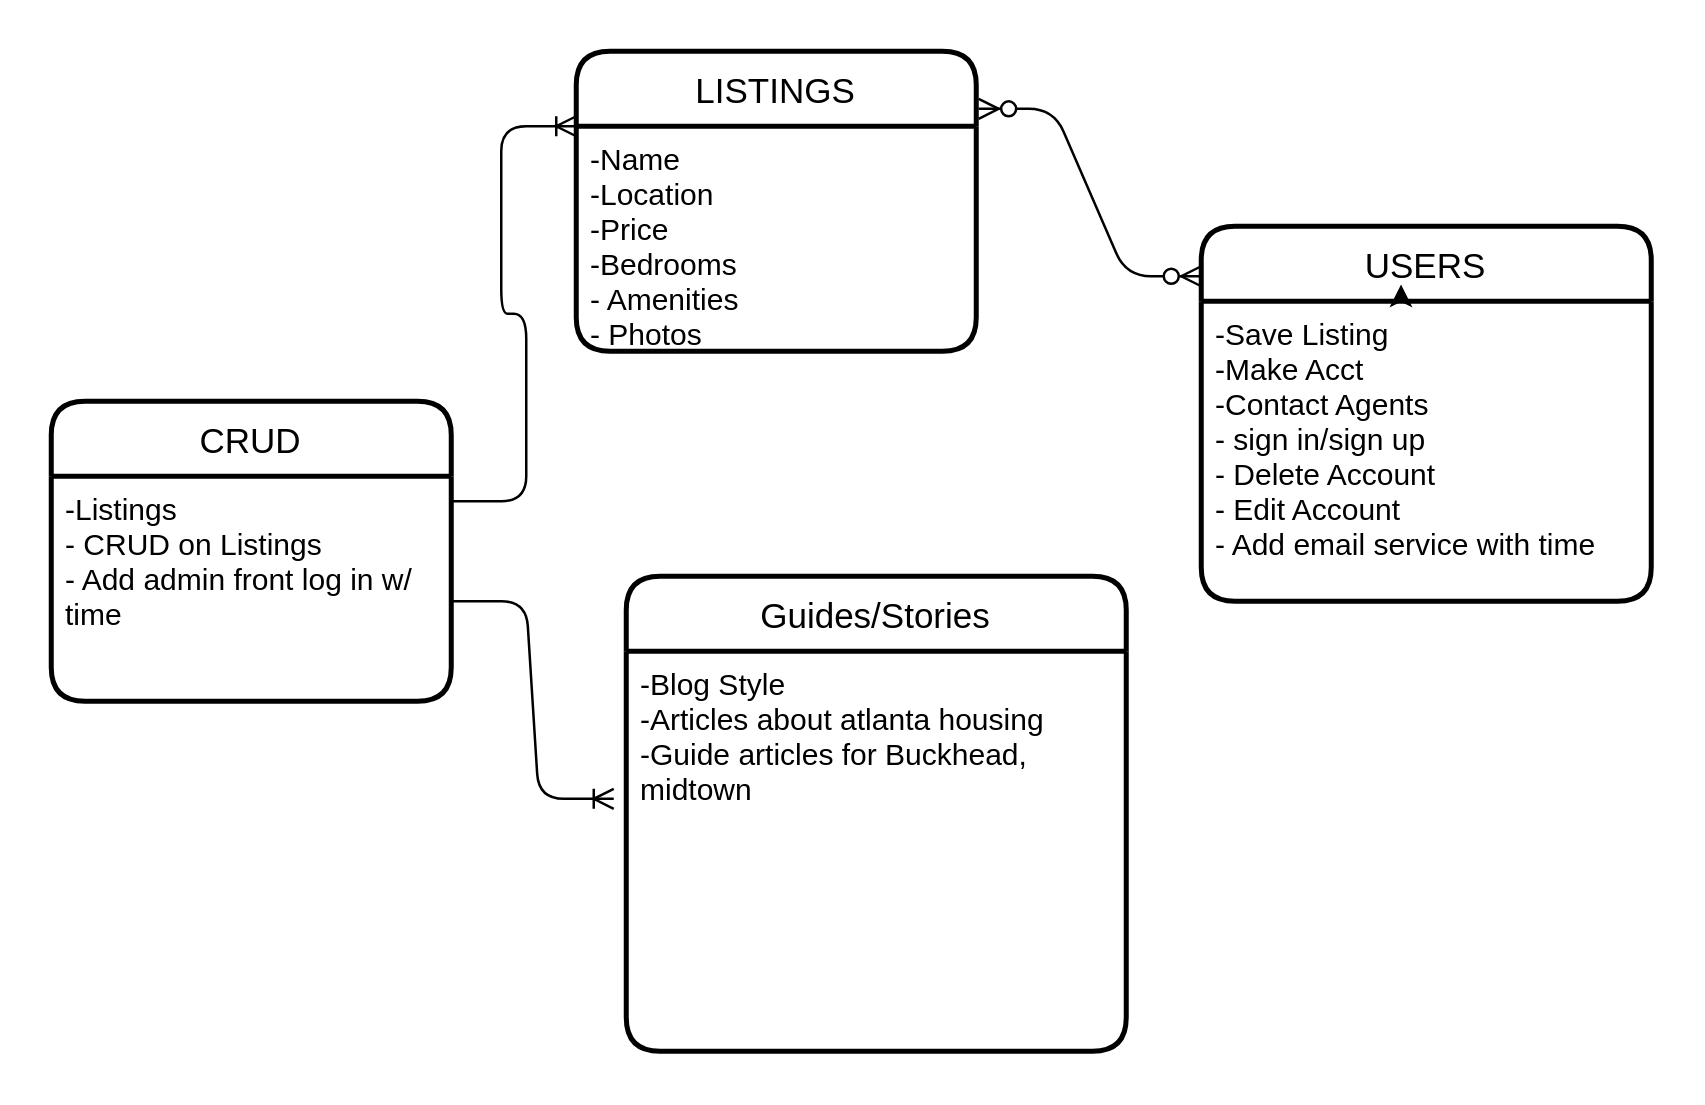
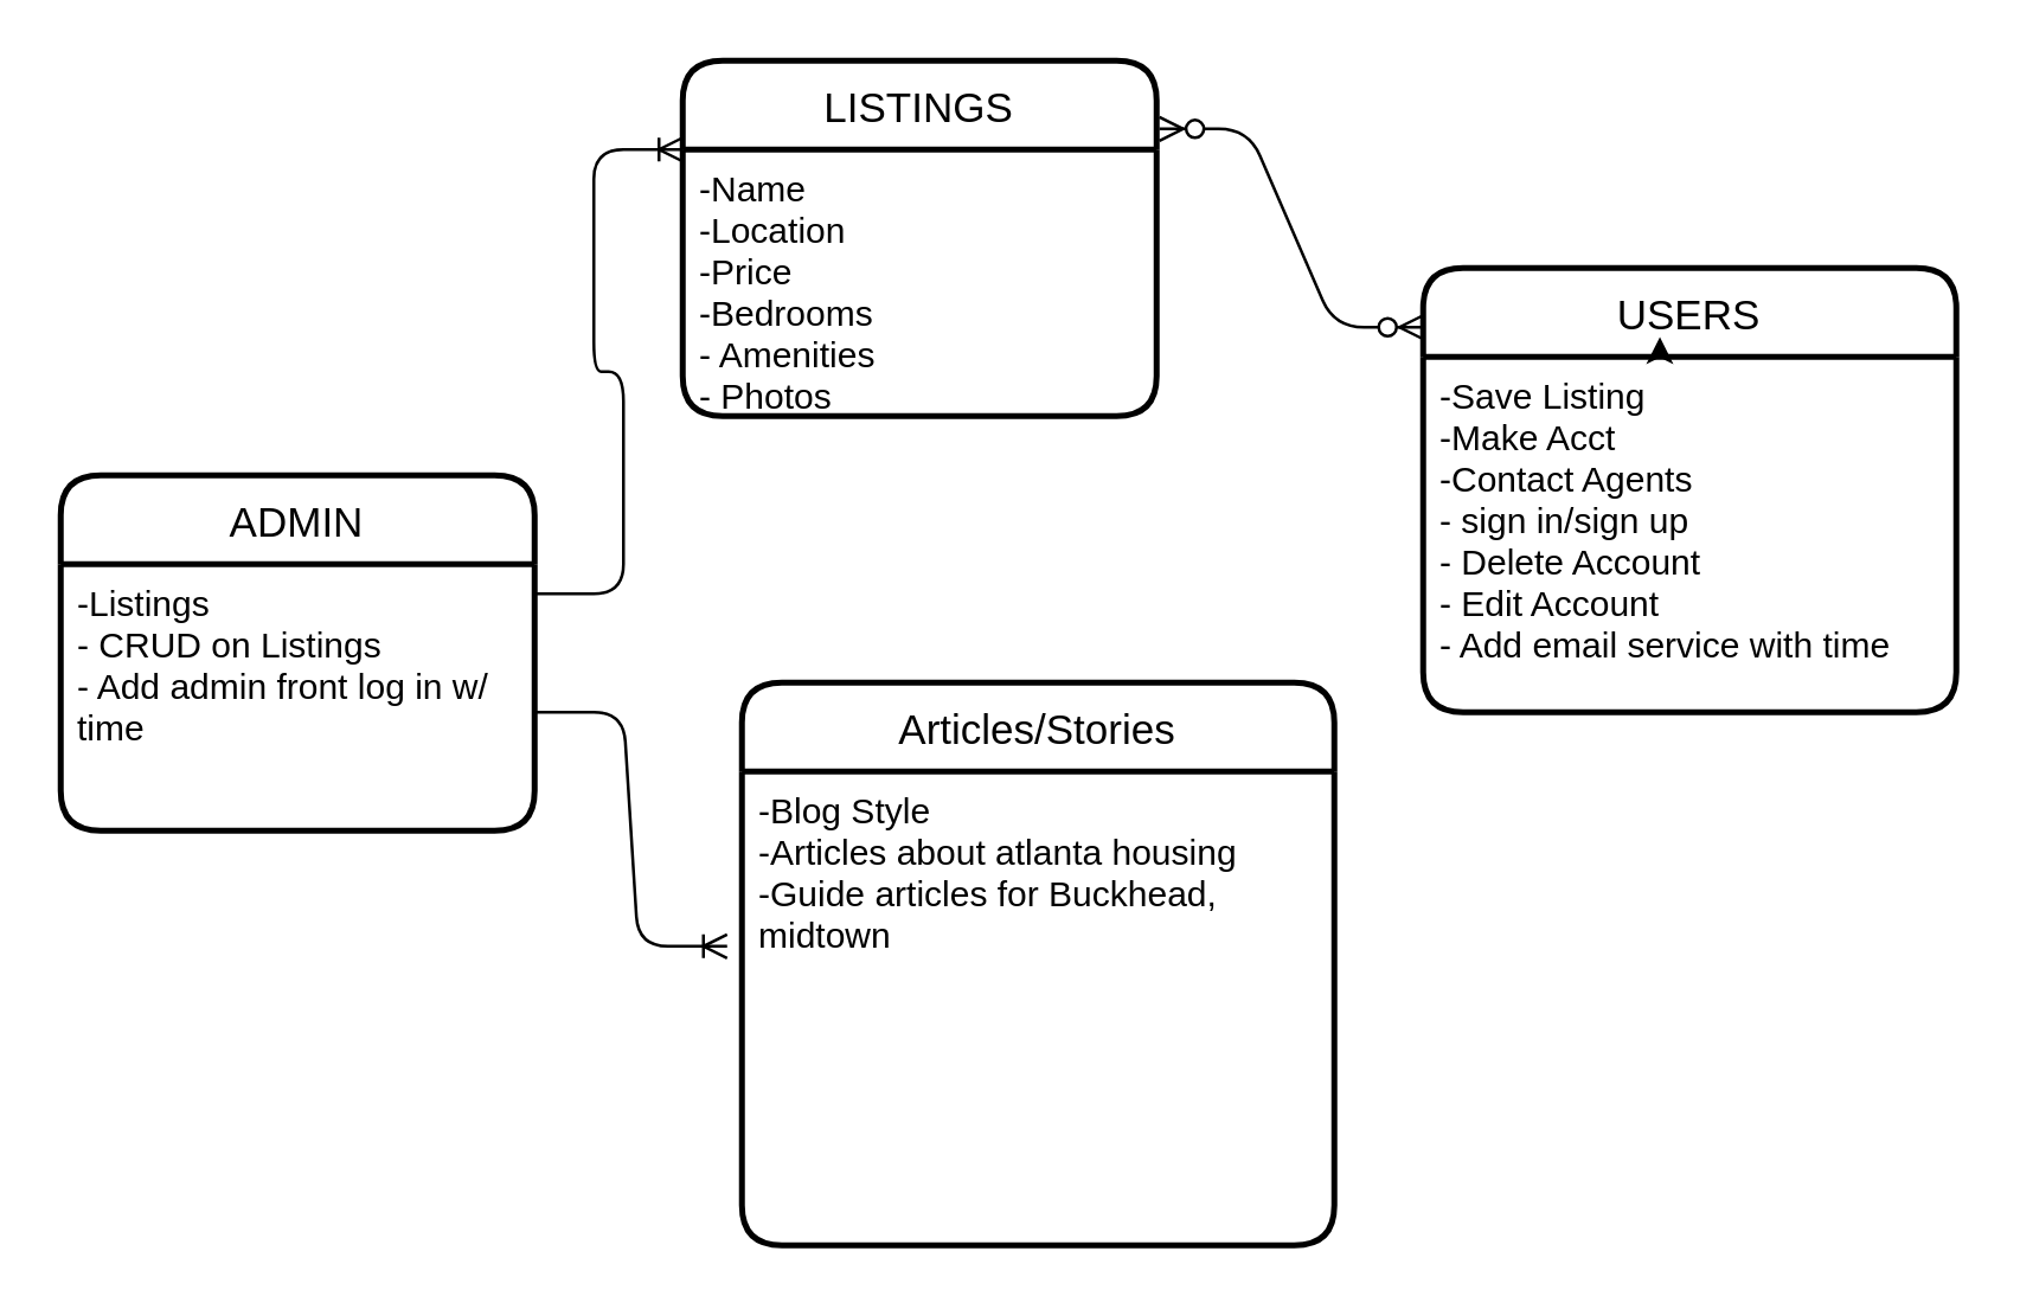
  <mxCell id="0" />
  <mxCell id="1" parent="0" />
- <mxCell id="2" value="CRUD" style="swimlane;childLayout=stackLayout;horizontal=1;startSize=30;horizontalStack=0;rounded=1;fontSize=14;fontStyle=0;strokeWidth=2;resizeParent=0;resizeLast=1;shadow=0;dashed=0;align=center;" parent="1" vertex="1"><mxGeometry x="20" y="160" width="160" height="120" as="geometry" /></mxCell>
+ <mxCell id="2" value="ADMIN" style="swimlane;childLayout=stackLayout;horizontal=1;startSize=30;horizontalStack=0;rounded=1;fontSize=14;fontStyle=0;strokeWidth=2;resizeParent=0;resizeLast=1;shadow=0;dashed=0;align=center;" parent="1" vertex="1"><mxGeometry x="20" y="160" width="160" height="120" as="geometry" /></mxCell>
  <mxCell id="3" value="-Listings&#10;- CRUD on Listings&#10;- Add admin front log in w/ &#10;time" style="align=left;strokeColor=none;fillColor=none;spacingLeft=4;fontSize=12;verticalAlign=top;resizable=0;rotatable=0;part=1;" parent="2" vertex="1"><mxGeometry y="30" width="160" height="90" as="geometry" /></mxCell>
  <mxCell id="4" value="" style="edgeStyle=entityRelationEdgeStyle;fontSize=12;html=1;endArrow=ERzeroToMany;endFill=1;startArrow=ERzeroToMany;exitX=1.006;exitY=0.192;exitDx=0;exitDy=0;exitPerimeter=0;" parent="1" source="5" edge="1"><mxGeometry width="100" height="100" relative="1" as="geometry"><mxPoint x="380" y="210" as="sourcePoint" /><mxPoint x="480" y="110" as="targetPoint" /></mxGeometry></mxCell>
  <mxCell id="5" value="LISTINGS" style="swimlane;childLayout=stackLayout;horizontal=1;startSize=30;horizontalStack=0;rounded=1;fontSize=14;fontStyle=0;strokeWidth=2;resizeParent=0;resizeLast=1;shadow=0;dashed=0;align=center;" parent="1" vertex="1"><mxGeometry x="230" y="20" width="160" height="120" as="geometry" /></mxCell>
  <mxCell id="6" value="-Name&#10;-Location&#10;-Price&#10;-Bedrooms&#10;- Amenities&#10;- Photos" style="align=left;strokeColor=none;fillColor=none;spacingLeft=4;fontSize=12;verticalAlign=top;resizable=0;rotatable=0;part=1;" parent="5" vertex="1"><mxGeometry y="30" width="160" height="90" as="geometry" /></mxCell>
  <mxCell id="7" value="" style="edgeStyle=entityRelationEdgeStyle;fontSize=12;html=1;endArrow=ERoneToMany;entryX=0;entryY=0.25;entryDx=0;entryDy=0;" parent="5" target="5" edge="1"><mxGeometry width="100" height="100" relative="1" as="geometry"><mxPoint x="-50" y="180" as="sourcePoint" /><mxPoint x="50" y="80" as="targetPoint" /></mxGeometry></mxCell>
- <mxCell id="8" value="Guides/Stories" style="swimlane;childLayout=stackLayout;horizontal=1;startSize=30;horizontalStack=0;rounded=1;fontSize=14;fontStyle=0;strokeWidth=2;resizeParent=0;resizeLast=1;shadow=0;dashed=0;align=center;" parent="1" vertex="1"><mxGeometry x="250" y="230" width="200" height="190" as="geometry" /></mxCell>
+ <mxCell id="8" value="Articles/Stories" style="swimlane;childLayout=stackLayout;horizontal=1;startSize=30;horizontalStack=0;rounded=1;fontSize=14;fontStyle=0;strokeWidth=2;resizeParent=0;resizeLast=1;shadow=0;dashed=0;align=center;" parent="1" vertex="1"><mxGeometry x="250" y="230" width="200" height="190" as="geometry" /></mxCell>
  <mxCell id="9" value="-Blog Style&#10;-Articles about atlanta housing&#10;-Guide articles for Buckhead, &#10;midtown" style="align=left;strokeColor=none;fillColor=none;spacingLeft=4;fontSize=12;verticalAlign=top;resizable=0;rotatable=0;part=1;" parent="8" vertex="1"><mxGeometry y="30" width="200" height="160" as="geometry" /></mxCell>
  <mxCell id="10" value="" style="edgeStyle=entityRelationEdgeStyle;fontSize=12;html=1;endArrow=ERoneToMany;entryX=-0.025;entryY=0.369;entryDx=0;entryDy=0;entryPerimeter=0;" parent="1" target="9" edge="1"><mxGeometry width="100" height="100" relative="1" as="geometry"><mxPoint x="180" y="240" as="sourcePoint" /><mxPoint x="280" y="140" as="targetPoint" /></mxGeometry></mxCell>
  <mxCell id="11" value="USERS" style="swimlane;childLayout=stackLayout;horizontal=1;startSize=30;horizontalStack=0;rounded=1;fontSize=14;fontStyle=0;strokeWidth=2;resizeParent=0;resizeLast=1;shadow=0;dashed=0;align=center;" parent="1" vertex="1"><mxGeometry x="480" y="90" width="180" height="150" as="geometry" /></mxCell>
  <mxCell id="12" value="-Save Listing&#10;-Make Acct&#10;-Contact Agents&#10;- sign in/sign up&#10;- Delete Account&#10;- Edit Account&#10;- Add email service with time&#10;" style="align=left;strokeColor=none;fillColor=none;spacingLeft=4;fontSize=12;verticalAlign=top;resizable=0;rotatable=0;part=1;" parent="11" vertex="1"><mxGeometry y="30" width="180" height="120" as="geometry" /></mxCell>
  <mxCell id="13" style="edgeStyle=orthogonalEdgeStyle;rounded=0;orthogonalLoop=1;jettySize=auto;html=1;exitX=0.25;exitY=0;exitDx=0;exitDy=0;entryX=0.444;entryY=-0.056;entryDx=0;entryDy=0;entryPerimeter=0;" parent="11" source="12" target="12" edge="1"><mxGeometry relative="1" as="geometry" /></mxCell>
